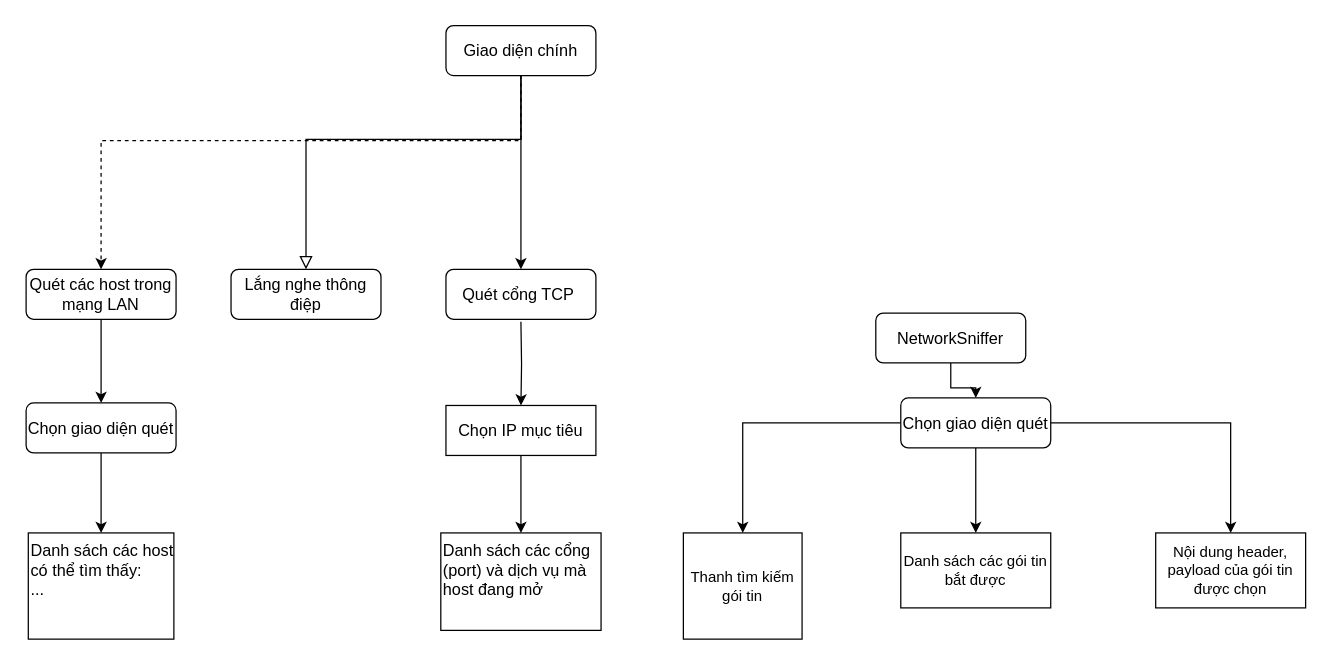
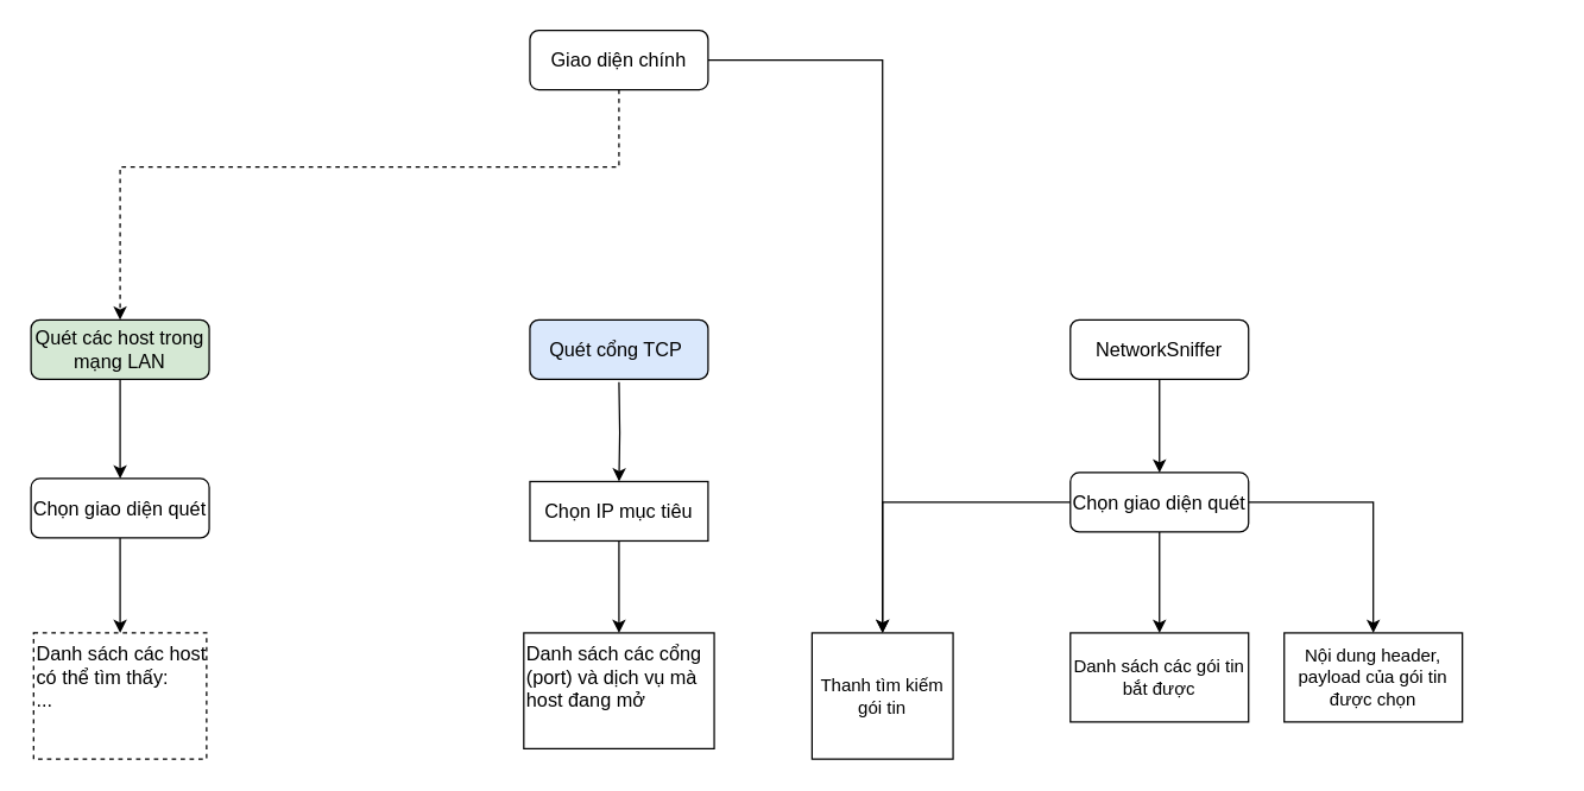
  <mxCell id="0" />
  <mxCell id="1" parent="0" />
- <mxCell id="2" value="" style="rounded=0;html=1;jettySize=auto;orthogonalLoop=1;fontSize=13;endArrow=block;endFill=0;endSize=8;strokeWidth=1;shadow=0;labelBackgroundColor=none;edgeStyle=orthogonalEdgeStyle;entryX=0.5;entryY=0;entryDx=0;entryDy=0;" parent="1" source="5" target="22" edge="1"><mxGeometry relative="1" as="geometry"><mxPoint x="248" y="226" as="targetPoint" /><Array as="points"><mxPoint x="416" y="111" /><mxPoint x="244" y="111" /></Array></mxGeometry></mxCell>
- <mxCell id="3" style="edgeStyle=orthogonalEdgeStyle;rounded=0;orthogonalLoop=1;jettySize=auto;html=1;entryX=0.5;entryY=0;entryDx=0;entryDy=0;fontSize=13;" edge="1" parent="1" source="5" target="8"><mxGeometry relative="1" as="geometry" /></mxCell>
+ <mxCell id="3" style="edgeStyle=orthogonalEdgeStyle;rounded=0;orthogonalLoop=1;jettySize=auto;html=1;fontSize=13;" edge="1" parent="1" source="5" target="25"><mxGeometry relative="1" as="geometry" /></mxCell>
  <mxCell id="4" style="edgeStyle=orthogonalEdgeStyle;rounded=0;orthogonalLoop=1;jettySize=auto;html=1;entryX=0.5;entryY=0;entryDx=0;entryDy=0;fontSize=13;dashed=1;" edge="1" parent="1" source="5" target="7"><mxGeometry relative="1" as="geometry"><Array as="points"><mxPoint x="416" y="112" /><mxPoint x="80" y="112" /></Array></mxGeometry></mxCell>
  <mxCell id="5" value="Giao diện chính" style="rounded=1;whiteSpace=wrap;html=1;fontSize=13;glass=0;strokeWidth=1;shadow=0;" parent="1" vertex="1"><mxGeometry x="356" y="20" width="120" height="40" as="geometry" /></mxCell>
  <mxCell id="6" style="edgeStyle=orthogonalEdgeStyle;rounded=0;orthogonalLoop=1;jettySize=auto;html=1;fontSize=13;" edge="1" parent="1" source="7" target="10"><mxGeometry relative="1" as="geometry" /></mxCell>
- <mxCell id="7" value="Quét các host trong mạng LAN" style="rounded=1;whiteSpace=wrap;html=1;fontSize=13;glass=0;strokeWidth=1;shadow=0;" parent="1" vertex="1"><mxGeometry x="20" y="215" width="120" height="40" as="geometry" /></mxCell>
- <mxCell id="8" value="Quét cổng TCP&amp;nbsp;" style="rounded=1;whiteSpace=wrap;html=1;fontSize=13;glass=0;strokeWidth=1;shadow=0;" vertex="1" parent="1"><mxGeometry x="356" y="215" width="120" height="40" as="geometry" /></mxCell>
+ <mxCell id="7" value="Quét các host trong mạng LAN" style="rounded=1;whiteSpace=wrap;html=1;fontSize=13;glass=0;strokeWidth=1;shadow=0;fillColor=#d5e8d4;" parent="1" vertex="1"><mxGeometry x="20" y="215" width="120" height="40" as="geometry" /></mxCell>
+ <mxCell id="8" value="Quét cổng TCP&amp;nbsp;" style="rounded=1;whiteSpace=wrap;html=1;fontSize=13;glass=0;strokeWidth=1;shadow=0;fillColor=#dae8fc;" vertex="1" parent="1"><mxGeometry x="356" y="215" width="120" height="40" as="geometry" /></mxCell>
  <mxCell id="9" style="edgeStyle=orthogonalEdgeStyle;rounded=0;orthogonalLoop=1;jettySize=auto;html=1;entryX=0.5;entryY=0;entryDx=0;entryDy=0;fontSize=13;" edge="1" parent="1" source="10" target="11"><mxGeometry relative="1" as="geometry" /></mxCell>
  <mxCell id="10" value="Chọn giao diện quét" style="rounded=1;whiteSpace=wrap;html=1;fontSize=13;glass=0;strokeWidth=1;shadow=0;" vertex="1" parent="1"><mxGeometry x="20" y="322" width="120" height="40" as="geometry" /></mxCell>
- <mxCell id="11" value="Danh sách các host có thể tìm thấy:&lt;div style=&quot;font-size: 13px;&quot;&gt;...&lt;/div&gt;" style="rounded=0;whiteSpace=wrap;html=1;fillColor=default;align=left;verticalAlign=top;fontSize=13;" vertex="1" parent="1"><mxGeometry x="21.75" y="426" width="116.5" height="85" as="geometry" /></mxCell>
+ <mxCell id="11" value="Danh sách các host có thể tìm thấy:&lt;div style=&quot;font-size: 13px;&quot;&gt;...&lt;/div&gt;" style="rounded=0;whiteSpace=wrap;html=1;fillColor=default;align=left;verticalAlign=top;fontSize=13;dashed=1;" vertex="1" parent="1"><mxGeometry x="21.75" y="426" width="116.5" height="85" as="geometry" /></mxCell>
  <mxCell id="12" style="edgeStyle=orthogonalEdgeStyle;rounded=0;orthogonalLoop=1;jettySize=auto;html=1;entryX=0.5;entryY=0;entryDx=0;entryDy=0;" edge="1" parent="1" source="13" target="15"><mxGeometry relative="1" as="geometry" /></mxCell>
  <mxCell id="13" value="Chọn IP mục tiêu" style="whiteSpace=wrap;html=1;fontSize=13;glass=0;strokeWidth=1;shadow=0;rounded=0;" vertex="1" parent="1"><mxGeometry x="356" y="324" width="120" height="40" as="geometry" /></mxCell>
  <mxCell id="14" style="edgeStyle=orthogonalEdgeStyle;rounded=0;orthogonalLoop=1;jettySize=auto;html=1;fontSize=13;" edge="1" target="13" parent="1"><mxGeometry relative="1" as="geometry"><mxPoint x="416" y="257" as="sourcePoint" /></mxGeometry></mxCell>
  <mxCell id="15" value="Danh sách các cổng (port) và dịch vụ mà host đang mở&amp;nbsp;" style="rounded=0;whiteSpace=wrap;html=1;fillColor=default;align=left;verticalAlign=top;fontSize=13;" vertex="1" parent="1"><mxGeometry x="351.88" y="426" width="128.25" height="78" as="geometry" /></mxCell>
  <mxCell id="16" style="edgeStyle=orthogonalEdgeStyle;rounded=0;orthogonalLoop=1;jettySize=auto;html=1;" edge="1" parent="1" source="17" target="21"><mxGeometry relative="1" as="geometry" /></mxCell>
- <mxCell id="17" value="NetworkSniffer" style="rounded=1;whiteSpace=wrap;html=1;fontSize=13;glass=0;strokeWidth=1;shadow=0;" vertex="1" parent="1"><mxGeometry x="700" y="250" width="120" height="40" as="geometry" /></mxCell>
+ <mxCell id="17" value="NetworkSniffer" style="rounded=1;whiteSpace=wrap;html=1;fontSize=13;glass=0;strokeWidth=1;shadow=0;" vertex="1" parent="1"><mxGeometry x="720" y="215" width="120" height="40" as="geometry" /></mxCell>
  <mxCell id="18" style="edgeStyle=orthogonalEdgeStyle;rounded=0;orthogonalLoop=1;jettySize=auto;html=1;" edge="1" parent="1" source="21" target="23"><mxGeometry relative="1" as="geometry" /></mxCell>
  <mxCell id="19" style="edgeStyle=orthogonalEdgeStyle;rounded=0;orthogonalLoop=1;jettySize=auto;html=1;entryX=0.5;entryY=0;entryDx=0;entryDy=0;" edge="1" parent="1" source="21" target="24"><mxGeometry relative="1" as="geometry" /></mxCell>
  <mxCell id="20" style="edgeStyle=orthogonalEdgeStyle;rounded=0;orthogonalLoop=1;jettySize=auto;html=1;entryX=0.5;entryY=0;entryDx=0;entryDy=0;" edge="1" parent="1" source="21" target="25"><mxGeometry relative="1" as="geometry" /></mxCell>
  <mxCell id="21" value="Chọn giao diện quét" style="rounded=1;whiteSpace=wrap;html=1;fontSize=13;glass=0;strokeWidth=1;shadow=0;" vertex="1" parent="1"><mxGeometry x="720" y="318" width="120" height="40" as="geometry" /></mxCell>
- <mxCell id="22" value="Lắng nghe thông điệp" style="rounded=1;whiteSpace=wrap;html=1;fontSize=13;glass=0;strokeWidth=1;shadow=0;" vertex="1" parent="1"><mxGeometry x="184" y="215" width="120" height="40" as="geometry" /></mxCell>
- <mxCell id="23" value="Nội dung header, payload của gói tin được chọn" style="rounded=0;whiteSpace=wrap;html=1;" vertex="1" parent="1"><mxGeometry x="924" y="426" width="120" height="60" as="geometry" /></mxCell>
+ <mxCell id="23" value="Nội dung header, payload của gói tin được chọn" style="rounded=0;whiteSpace=wrap;html=1;" vertex="1" parent="1"><mxGeometry x="864" y="426" width="120" height="60" as="geometry" /></mxCell>
  <mxCell id="24" value="Danh sách các gói tin bắt được" style="rounded=0;whiteSpace=wrap;html=1;" vertex="1" parent="1"><mxGeometry x="720" y="426" width="120" height="60" as="geometry" /></mxCell>
  <mxCell id="25" value="Thanh tìm kiếm gói tin" style="rounded=0;whiteSpace=wrap;html=1;" vertex="1" parent="1"><mxGeometry x="546" y="426" width="95" height="85" as="geometry" /></mxCell>
